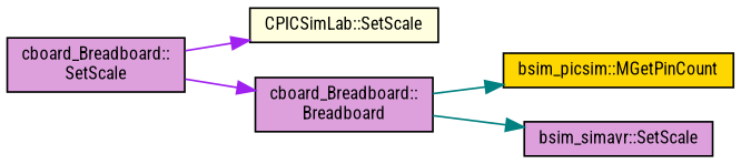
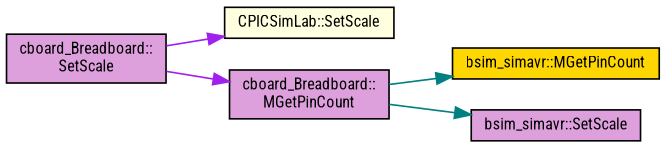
  digraph {
    fontname="Roboto Condensed"
    rankdir=LR
    node [color=black fillcolor=plum fontname="Roboto Condensed" fontsize=10 shape=record style=filled]
    edge [color=purple fontname="Roboto Condensed" fontsize=10 labelfontname=Helvetica labelfontsize=10 style=solid]
    n1 [fontcolor=black height=0.2 label="cboard_Breadboard::\lSetScale" width=0.4]
    n2 [fillcolor=lightyellow height=0.2 label="CPICSimLab::SetScale" width=0.4]
-   n3 [height=0.2 label="cboard_Breadboard::\lBreadboard" width=0.4]
-   n4 [fillcolor=gold height=0.2 label="bsim_picsim::MGetPinCount" width=0.4]
+   n3 [height=0.2 label="cboard_Breadboard::\lMGetPinCount" width=0.4]
+   n4 [fillcolor=gold height=0.2 label="bsim_simavr::MGetPinCount" width=0.4]
    n5 [height=0.2 label="bsim_simavr::SetScale" width=0.4]
    n1 -> n2
    n1 -> n3
    n3 -> n4 [color=teal]
    n3 -> n5 [color=teal]
  }
